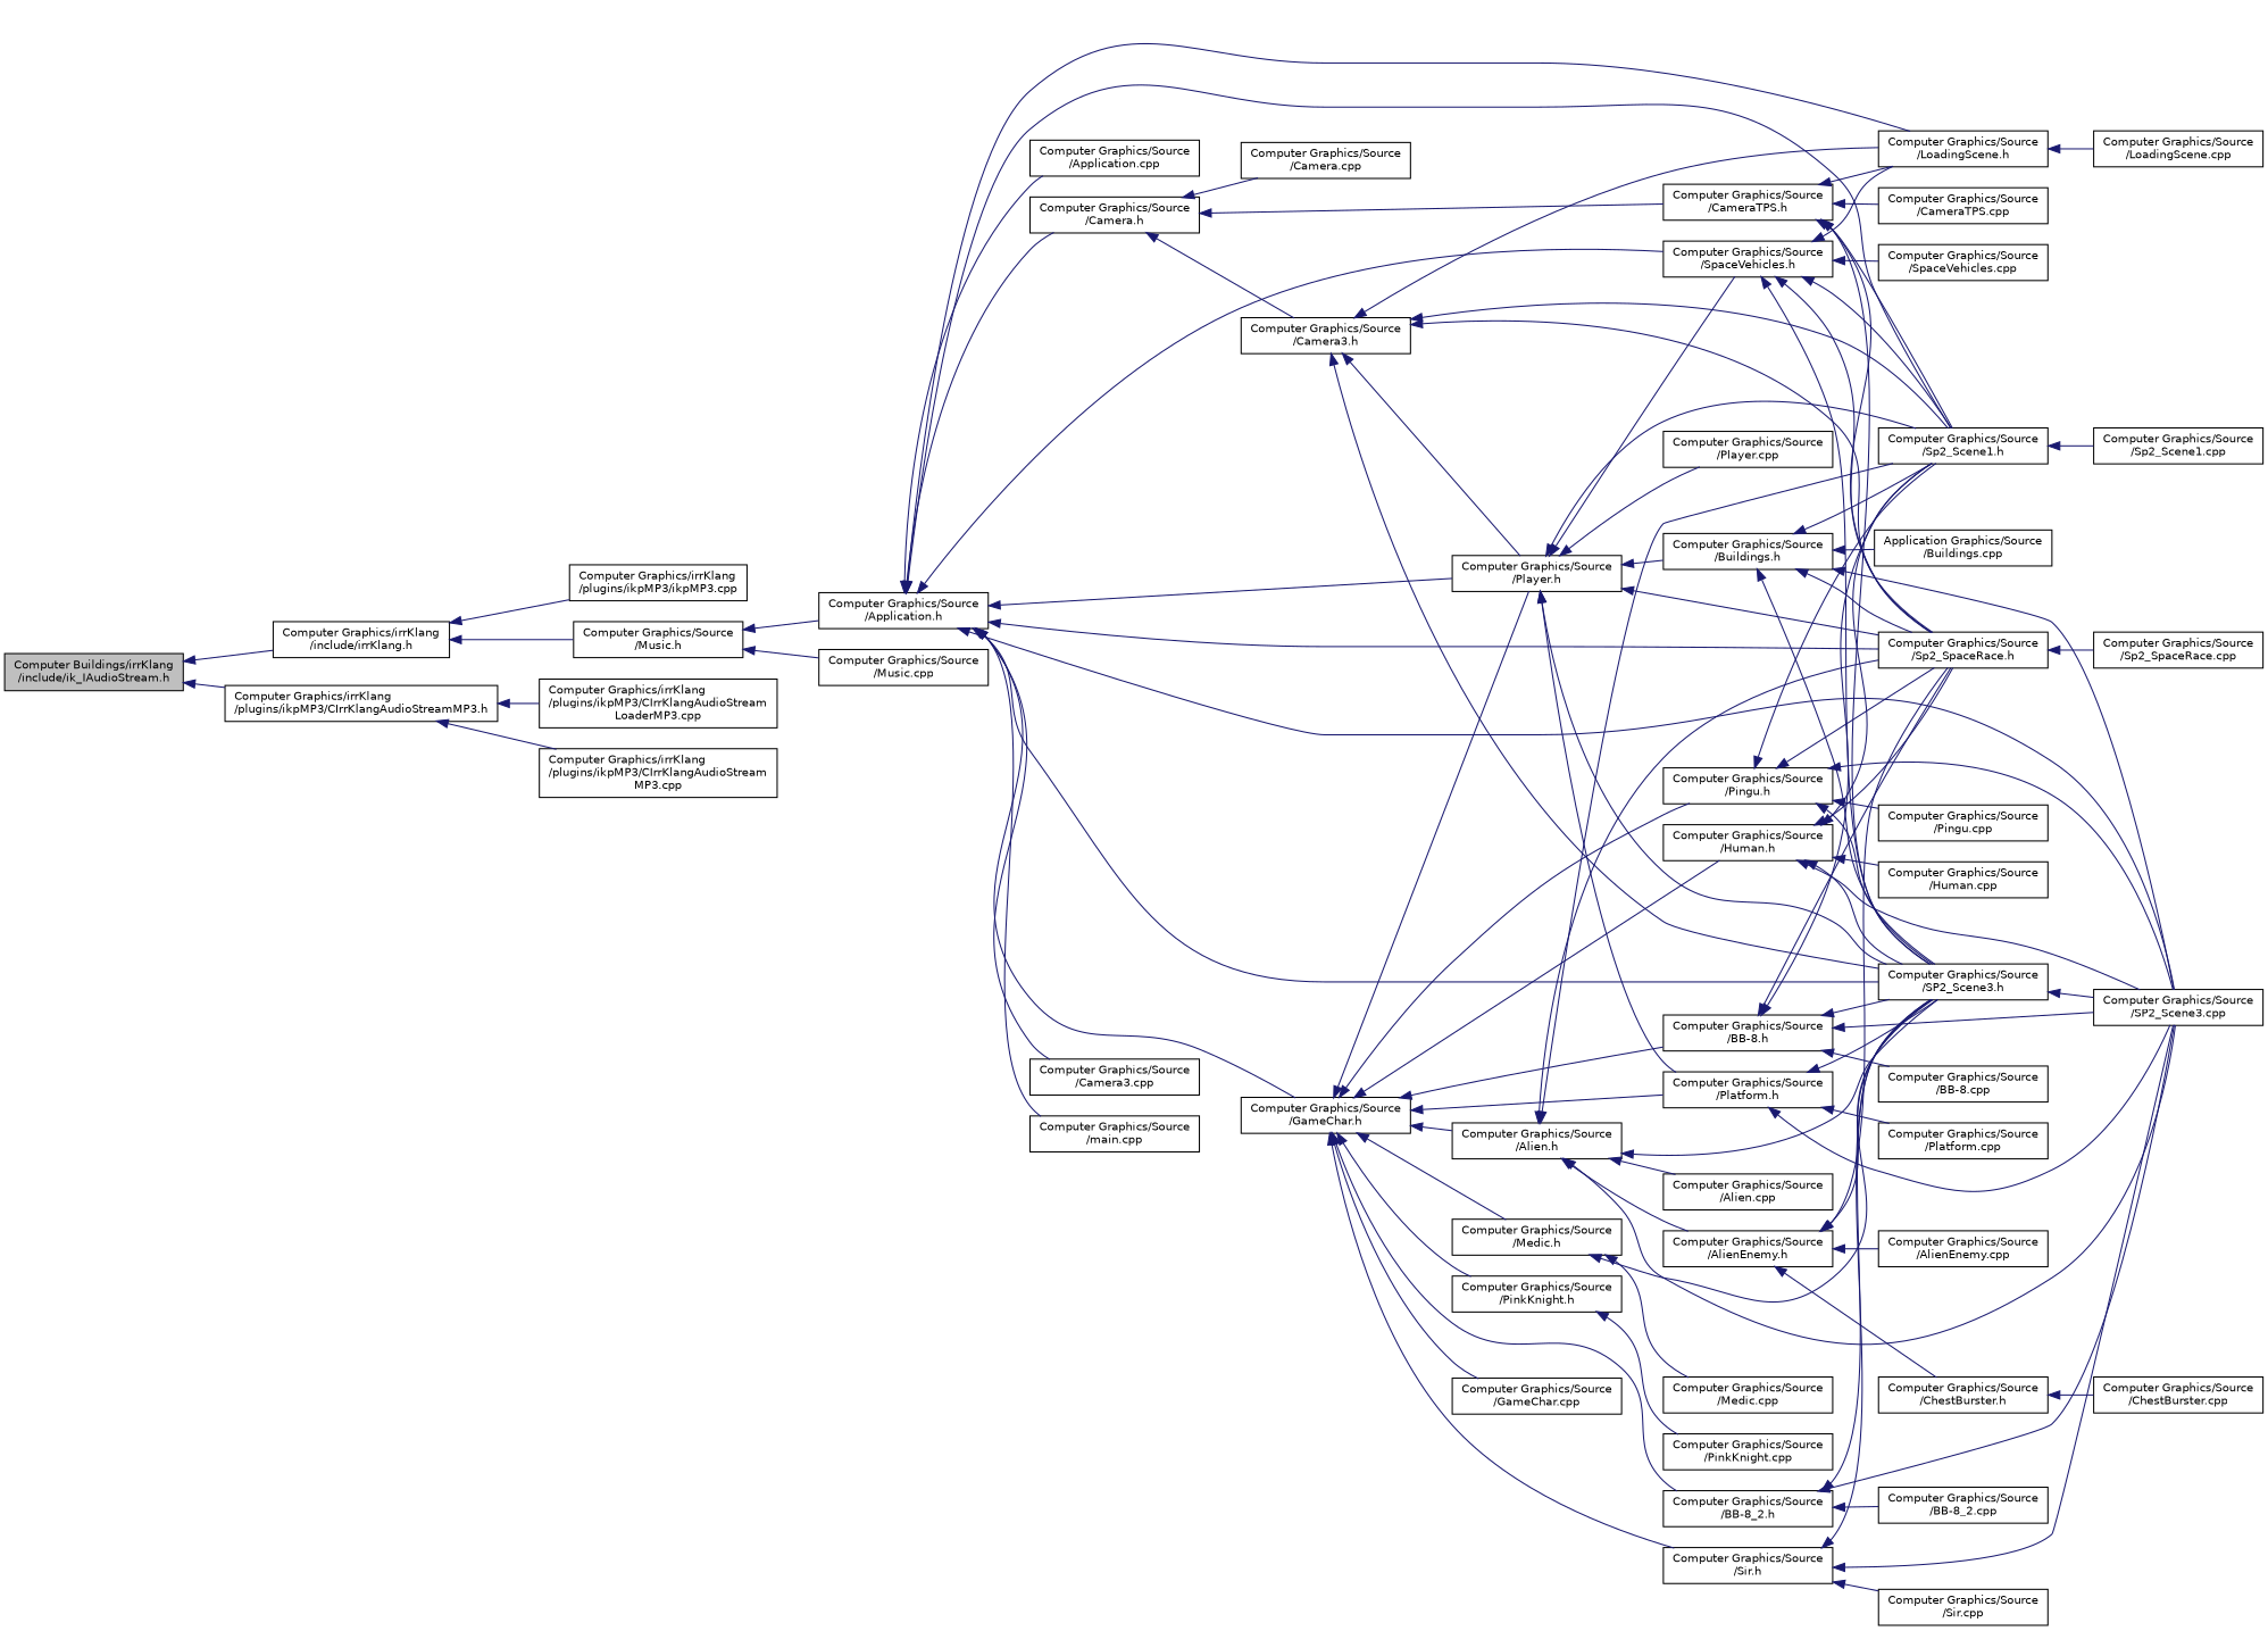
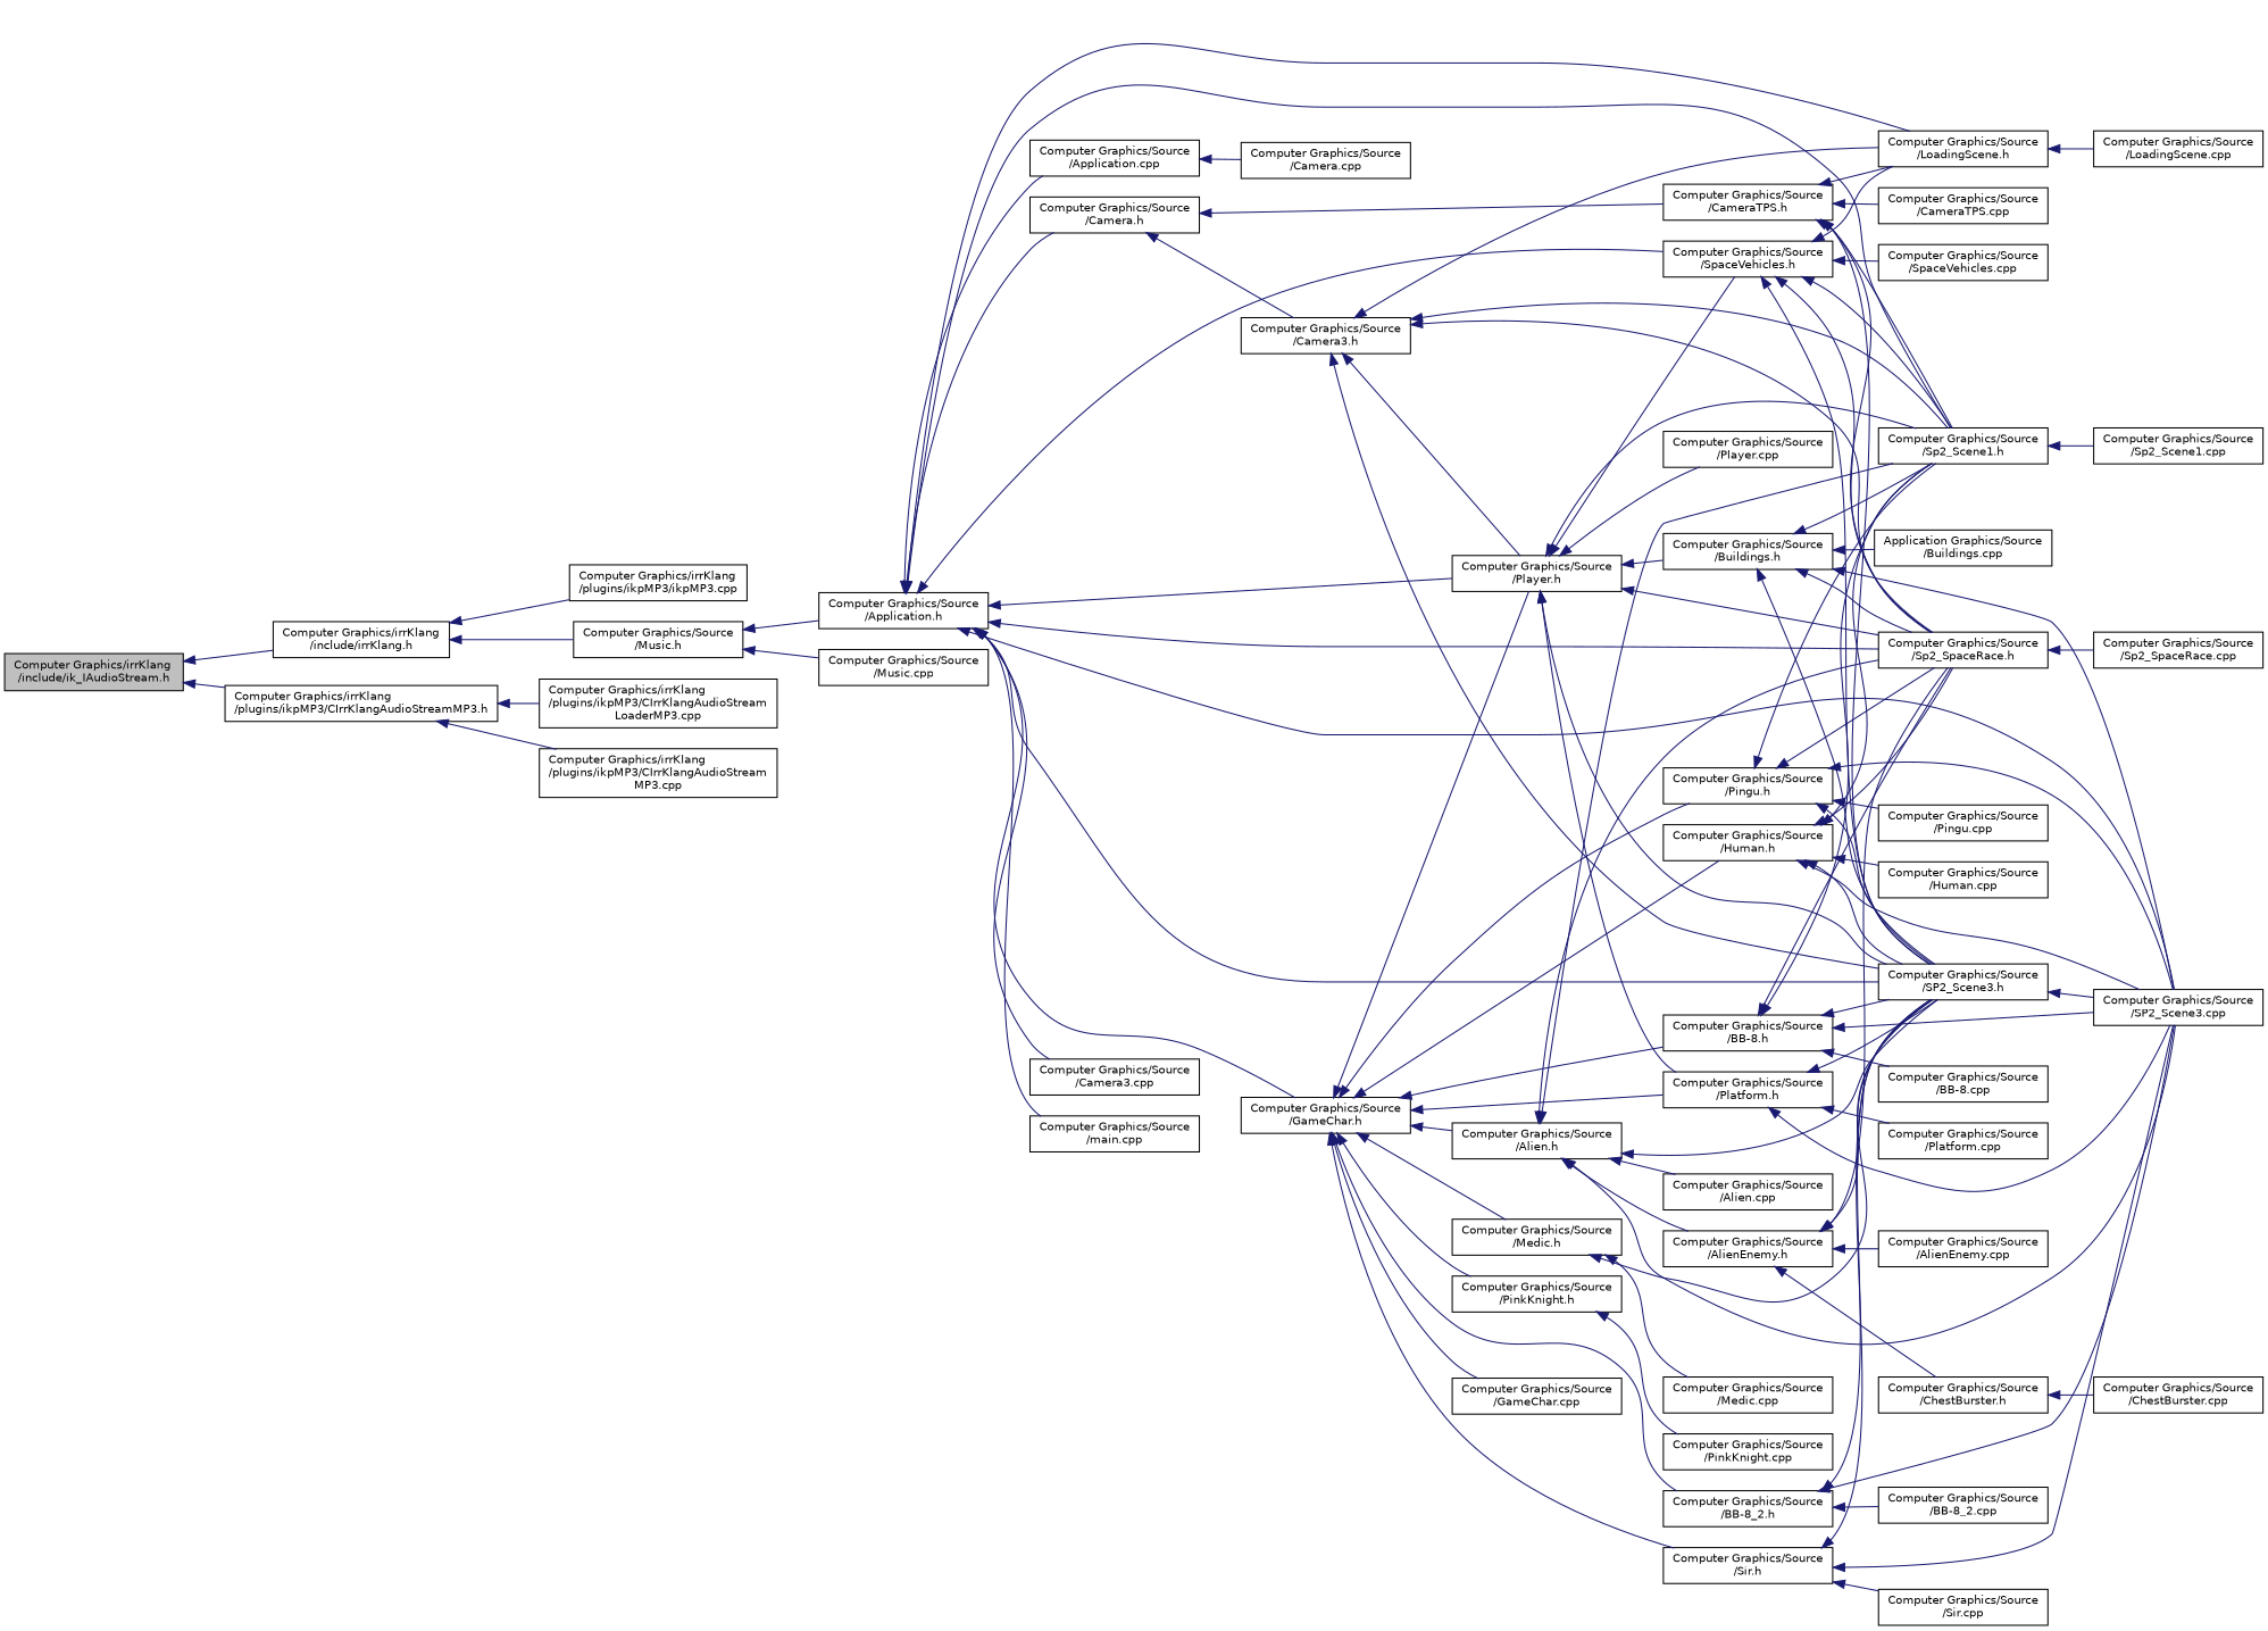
  digraph {
    rankdir=LR
    node [color=black fontname=Helvetica fontsize=10 shape=record]
    edge [color=midnightblue dir=back fontname=Helvetica fontsize=10 labelfontname=Helvetica labelfontsize=10 style=solid]
-   n1 [fillcolor=grey75 fontcolor=black height=0.2 label="Computer Buildings/irrKlang\l/include/ik_IAudioStream.h" style=filled width=0.4]
+   n1 [fillcolor=grey75 fontcolor=black height=0.2 label="Computer Graphics/irrKlang\l/include/ik_IAudioStream.h" style=filled width=0.4]
    n2 [height=0.2 label="Computer Graphics/irrKlang\l/include/irrKlang.h" width=0.4]
    n3 [height=0.2 label="Computer Graphics/irrKlang\l/plugins/ikpMP3/CIrrKlangAudioStreamMP3.h" width=0.4]
    n4 [height=0.2 label="Computer Graphics/irrKlang\l/plugins/ikpMP3/ikpMP3.cpp" width=0.4]
    n5 [height=0.2 label="Computer Graphics/Source\l/Music.h" width=0.4]
    n6 [height=0.2 label="Computer Graphics/irrKlang\l/plugins/ikpMP3/CIrrKlangAudioStream\lLoaderMP3.cpp" width=0.4]
    n7 [height=0.2 label="Computer Graphics/irrKlang\l/plugins/ikpMP3/CIrrKlangAudioStream\lMP3.cpp" width=0.4]
    n8 [height=0.2 label="Computer Graphics/Source\l/Application.h" width=0.4]
    n9 [height=0.2 label="Computer Graphics/Source\l/Music.cpp" width=0.4]
    n10 [height=0.2 label="Computer Graphics/Source\l/Application.cpp" width=0.4]
    n11 [height=0.2 label="Computer Graphics/Source\l/Player.h" width=0.4]
    n12 [height=0.2 label="Computer Graphics/Source\l/Sp2_Scene1.h" width=0.4]
    n13 [height=0.2 label="Computer Graphics/Source\l/SP2_Scene3.h" width=0.4]
    n14 [height=0.2 label="Computer Graphics/Source\l/SP2_Scene3.cpp" width=0.4]
    n15 [height=0.2 label="Computer Graphics/Source\l/Sp2_SpaceRace.h" width=0.4]
    n16 [height=0.2 label="Computer Graphics/Source\l/SpaceVehicles.h" width=0.4]
    n17 [height=0.2 label="Computer Graphics/Source\l/LoadingScene.h" width=0.4]
    n18 [height=0.2 label="Computer Graphics/Source\l/Camera.h" width=0.4]
    n19 [height=0.2 label="Computer Graphics/Source\l/Camera3.cpp" width=0.4]
    n20 [height=0.2 label="Computer Graphics/Source\l/GameChar.h" width=0.4]
    n21 [height=0.2 label="Computer Graphics/Source\l/main.cpp" width=0.4]
    n22 [height=0.2 label="Computer Graphics/Source\l/Buildings.h" width=0.4]
    n23 [height=0.2 label="Computer Graphics/Source\l/Platform.h" width=0.4]
    n24 [height=0.2 label="Computer Graphics/Source\l/Player.cpp" width=0.4]
    n25 [height=0.2 label="Computer Graphics/Source\l/Sp2_Scene1.cpp" width=0.4]
    n26 [height=0.2 label="Computer Graphics/Source\l/Sp2_SpaceRace.cpp" width=0.4]
    n27 [height=0.2 label="Computer Graphics/Source\l/SpaceVehicles.cpp" width=0.4]
    n28 [height=0.2 label="Computer Graphics/Source\l/LoadingScene.cpp" width=0.4]
    n29 [height=0.2 label="Computer Graphics/Source\l/Camera3.h" width=0.4]
    n30 [height=0.2 label="Computer Graphics/Source\l/Camera.cpp" width=0.4]
    n31 [height=0.2 label="Computer Graphics/Source\l/CameraTPS.h" width=0.4]
    n32 [height=0.2 label="Computer Graphics/Source\l/Alien.h" width=0.4]
    n33 [height=0.2 label="Computer Graphics/Source\l/BB-8.h" width=0.4]
    n34 [height=0.2 label="Computer Graphics/Source\l/BB-8_2.h" width=0.4]
    n35 [height=0.2 label="Computer Graphics/Source\l/GameChar.cpp" width=0.4]
    n36 [height=0.2 label="Computer Graphics/Source\l/Human.h" width=0.4]
    n37 [height=0.2 label="Computer Graphics/Source\l/Medic.h" width=0.4]
    n38 [height=0.2 label="Computer Graphics/Source\l/Pingu.h" width=0.4]
    n39 [height=0.2 label="Computer Graphics/Source\l/PinkKnight.h" width=0.4]
    n40 [height=0.2 label="Computer Graphics/Source\l/Sir.h" width=0.4]
    n41 [height=0.2 label="Application Graphics/Source\l/Buildings.cpp" width=0.4]
    n42 [height=0.2 label="Computer Graphics/Source\l/Platform.cpp" width=0.4]
    n43 [height=0.2 label="Computer Graphics/Source\l/CameraTPS.cpp" width=0.4]
    n44 [height=0.2 label="Computer Graphics/Source\l/Alien.cpp" width=0.4]
    n45 [height=0.2 label="Computer Graphics/Source\l/AlienEnemy.h" width=0.4]
    n46 [height=0.2 label="Computer Graphics/Source\l/BB-8.cpp" width=0.4]
    n47 [height=0.2 label="Computer Graphics/Source\l/BB-8_2.cpp" width=0.4]
    n48 [height=0.2 label="Computer Graphics/Source\l/Human.cpp" width=0.4]
    n49 [height=0.2 label="Computer Graphics/Source\l/Medic.cpp" width=0.4]
    n50 [height=0.2 label="Computer Graphics/Source\l/Pingu.cpp" width=0.4]
    n51 [height=0.2 label="Computer Graphics/Source\l/PinkKnight.cpp" width=0.4]
    n52 [height=0.2 label="Computer Graphics/Source\l/Sir.cpp" width=0.4]
    n53 [height=0.2 label="Computer Graphics/Source\l/AlienEnemy.cpp" width=0.4]
    n54 [height=0.2 label="Computer Graphics/Source\l/ChestBurster.h" width=0.4]
    n55 [height=0.2 label="Computer Graphics/Source\l/ChestBurster.cpp" width=0.4]
    n1 -> n2
    n1 -> n3
    n2 -> n4
    n2 -> n5
    n3 -> n6
    n3 -> n7
    n5 -> n8
    n5 -> n9
    n8 -> n10
    n8 -> n11
    n8 -> n12
    n8 -> n13
    n8 -> n14
    n8 -> n15
    n8 -> n16
    n8 -> n17
    n8 -> n18
    n8 -> n19
    n8 -> n20
    n8 -> n21
    n11 -> n12
    n11 -> n13
    n11 -> n15
    n11 -> n16
    n11 -> n22
    n11 -> n23
    n11 -> n24
    n12 -> n25
    n13 -> n14
    n15 -> n26
    n16 -> n12
    n16 -> n13
    n16 -> n15
    n16 -> n17
    n16 -> n27
    n17 -> n28
    n18 -> n29
-   n18 -> n30
+   n10 -> n30
    n18 -> n31
    n20 -> n11
    n20 -> n23
    n20 -> n32
    n20 -> n33
    n20 -> n34
    n20 -> n35
    n20 -> n36
    n20 -> n37
    n20 -> n38
    n20 -> n39
    n20 -> n40
    n22 -> n12
    n22 -> n13
    n22 -> n14
    n22 -> n15
    n22 -> n41
    n23 -> n13
    n23 -> n14
    n23 -> n42
    n29 -> n11
    n29 -> n12
    n29 -> n13
    n29 -> n15
    n29 -> n17
    n31 -> n12
    n31 -> n13
    n31 -> n15
    n31 -> n17
    n31 -> n43
    n32 -> n12
    n32 -> n13
    n32 -> n14
    n32 -> n15
    n32 -> n44
    n32 -> n45
    n33 -> n12
    n33 -> n13
    n33 -> n14
    n33 -> n15
    n33 -> n46
    n34 -> n13
    n34 -> n14
    n34 -> n47
    n36 -> n12
    n36 -> n13
    n36 -> n14
    n36 -> n15
    n36 -> n48
    n37 -> n13
    n37 -> n49
    n38 -> n12
    n38 -> n13
    n38 -> n14
    n38 -> n15
    n38 -> n50
    n39 -> n51
    n40 -> n13
    n40 -> n14
    n40 -> n52
    n45 -> n13
    n45 -> n15
    n45 -> n53
    n45 -> n54
    n54 -> n55
  }
